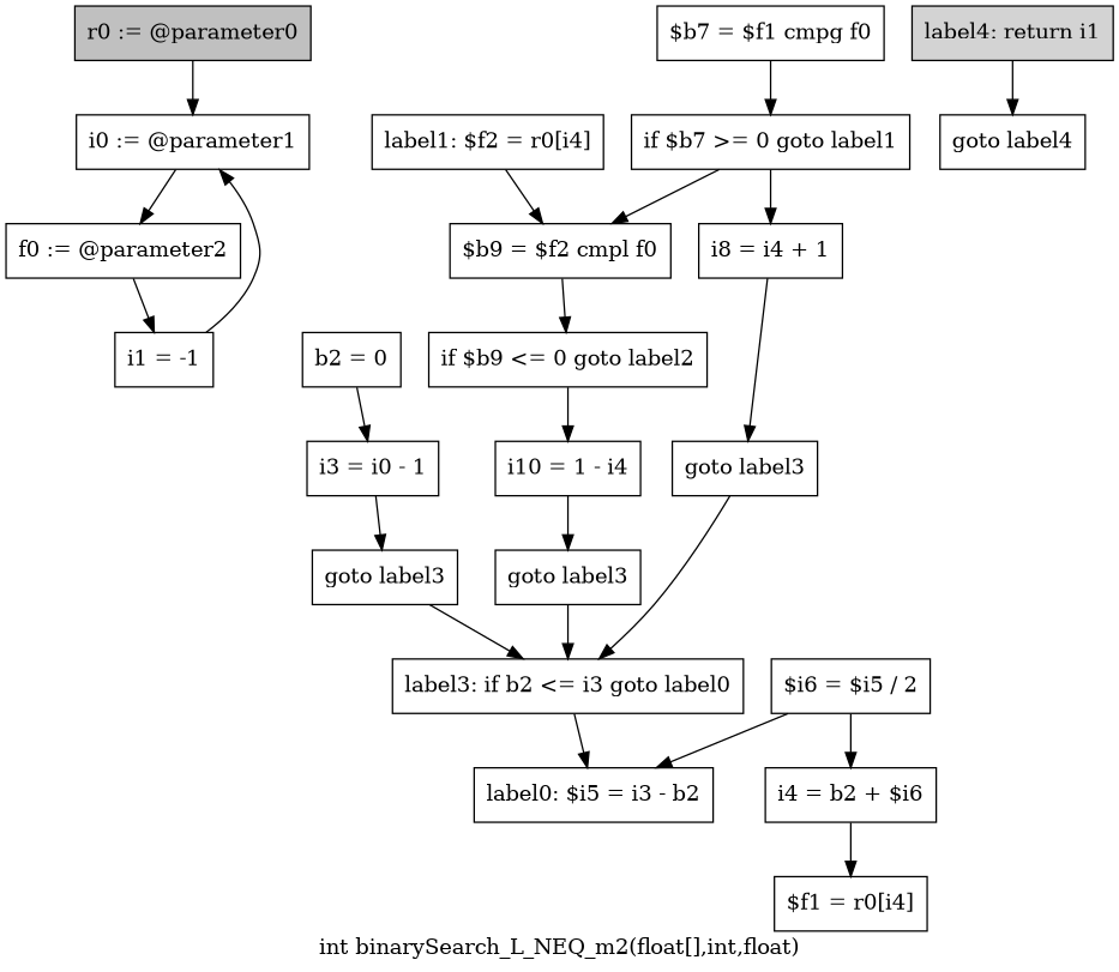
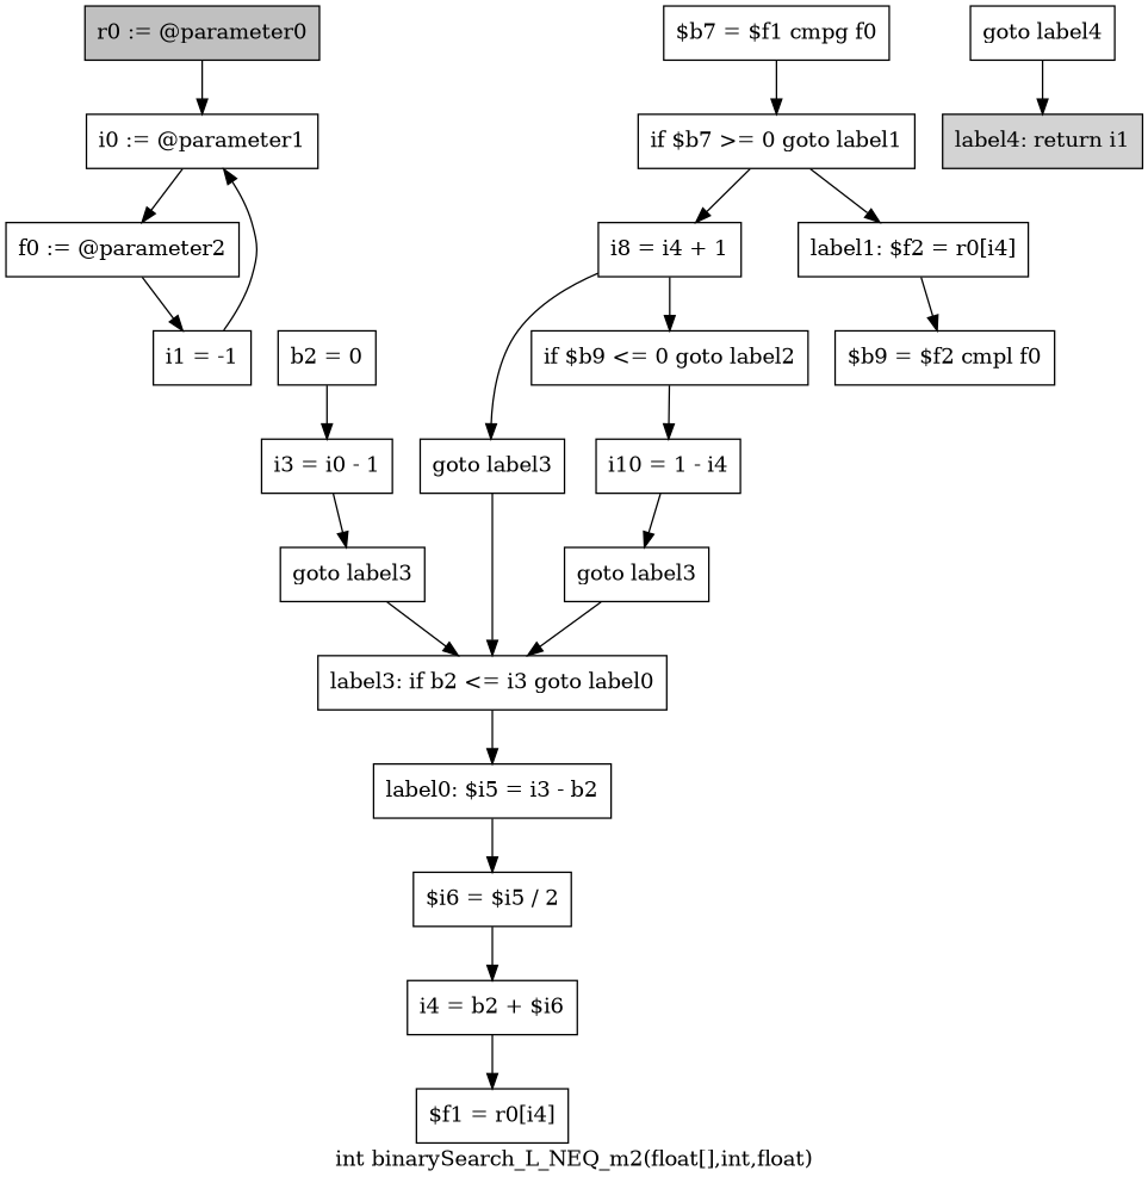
  digraph {
    label="int binarySearch_L_NEQ_m2(float[],int,float)"
    node [shape=box]
    n1 [fillcolor=gray label="r0 := @parameter0" style=filled]
    n2 [label="i0 := @parameter1"]
    n3 [label="f0 := @parameter2"]
    n4 [label="i1 = -1"]
    n5 [label="b2 = 0"]
    n6 [label="i3 = i0 - 1"]
    n7 [label="goto label3"]
    n8 [label="label3: if b2 <= i3 goto label0"]
    n9 [label="label0: $i5 = i3 - b2"]
    n10 [label="$i6 = $i5 / 2"]
    n11 [fillcolor=lightgray label="label4: return i1" style=filled]
    n12 [label="i4 = b2 + $i6"]
    n13 [label="$f1 = r0[i4]"]
    n14 [label="$b7 = $f1 cmpg f0"]
    n15 [label="if $b7 >= 0 goto label1"]
    n16 [label="i8 = i4 + 1"]
    n17 [label="label1: $f2 = r0[i4]"]
    n18 [label="goto label3"]
    n19 [label="$b9 = $f2 cmpl f0"]
    n20 [label="if $b9 <= 0 goto label2"]
    n21 [label="i10 = 1 - i4"]
    n22 [label="goto label3"]
    n23 [label="goto label4"]
    n1 -> n2
    n2 -> n3
    n3 -> n4
    n4 -> n2
    n5 -> n6
    n6 -> n7
    n7 -> n8
    n8 -> n9
-   n10 -> n9
+   n9 -> n10
    n10 -> n12
    n12 -> n13
    n14 -> n15
    n15 -> n16
-   n15 -> n19
+   n15 -> n17
    n16 -> n18
    n17 -> n19
    n18 -> n8
-   n19 -> n20
+   n16 -> n20
    n20 -> n21
    n21 -> n22
    n22 -> n8
-   n11 -> n23
+   n23 -> n11
  }
